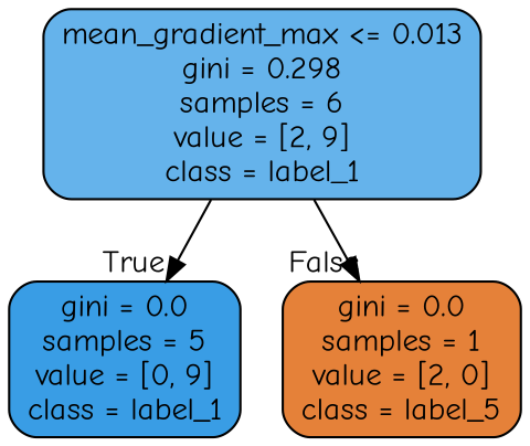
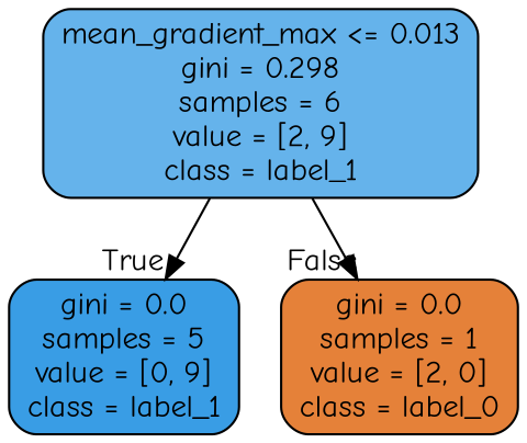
  digraph {
    fontname="Comic Neue"
    node [color=black fontname="Comic Neue" shape=box style="filled, rounded"]
    edge [fontname="Comic Neue" labeldistance=2.5]
    n1 [fillcolor="#65b3eb" label="mean_gradient_max <= 0.013\ngini = 0.298\nsamples = 6\nvalue = [2, 9]\nclass = label_1"]
    n2 [fillcolor="#399de5" label="gini = 0.0\nsamples = 5\nvalue = [0, 9]\nclass = label_1"]
-   n3 [fillcolor="#e58139" label="gini = 0.0\nsamples = 1\nvalue = [2, 0]\nclass = label_5"]
+   n3 [fillcolor="#e58139" label="gini = 0.0\nsamples = 1\nvalue = [2, 0]\nclass = label_0"]
    n1 -> n2 [headlabel=True labelangle=45]
    n1 -> n3 [headlabel=False labelangle=-45]
  }
